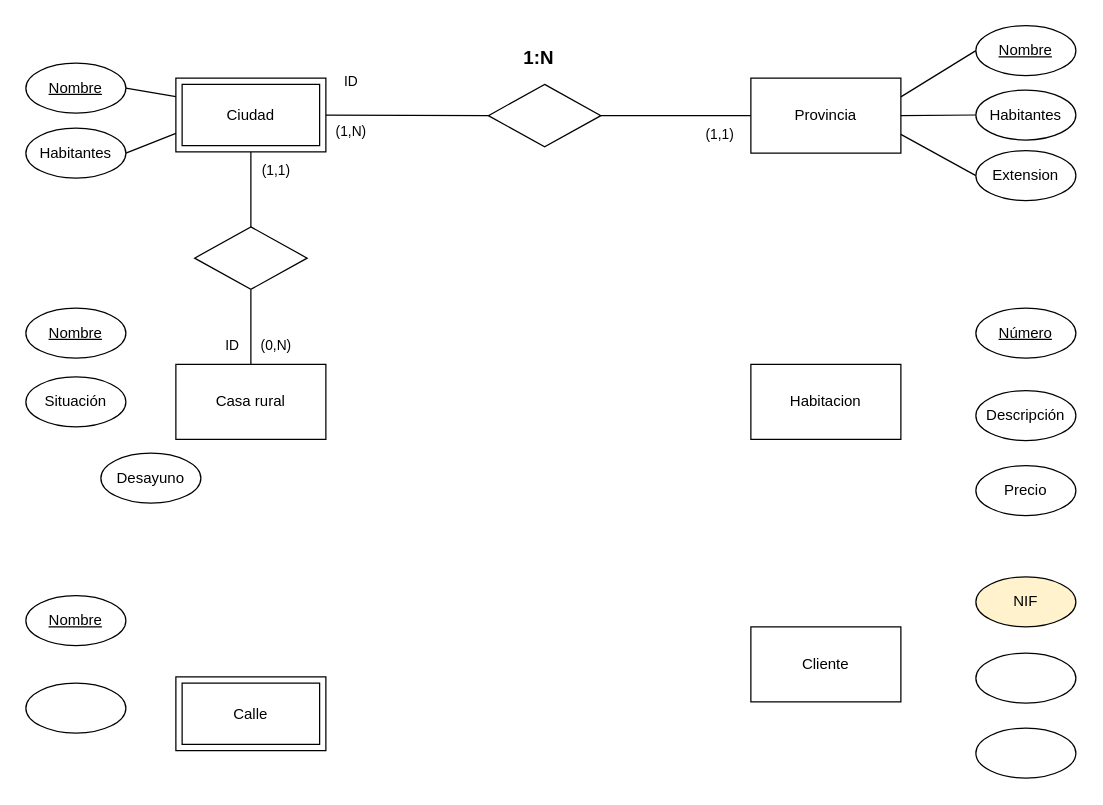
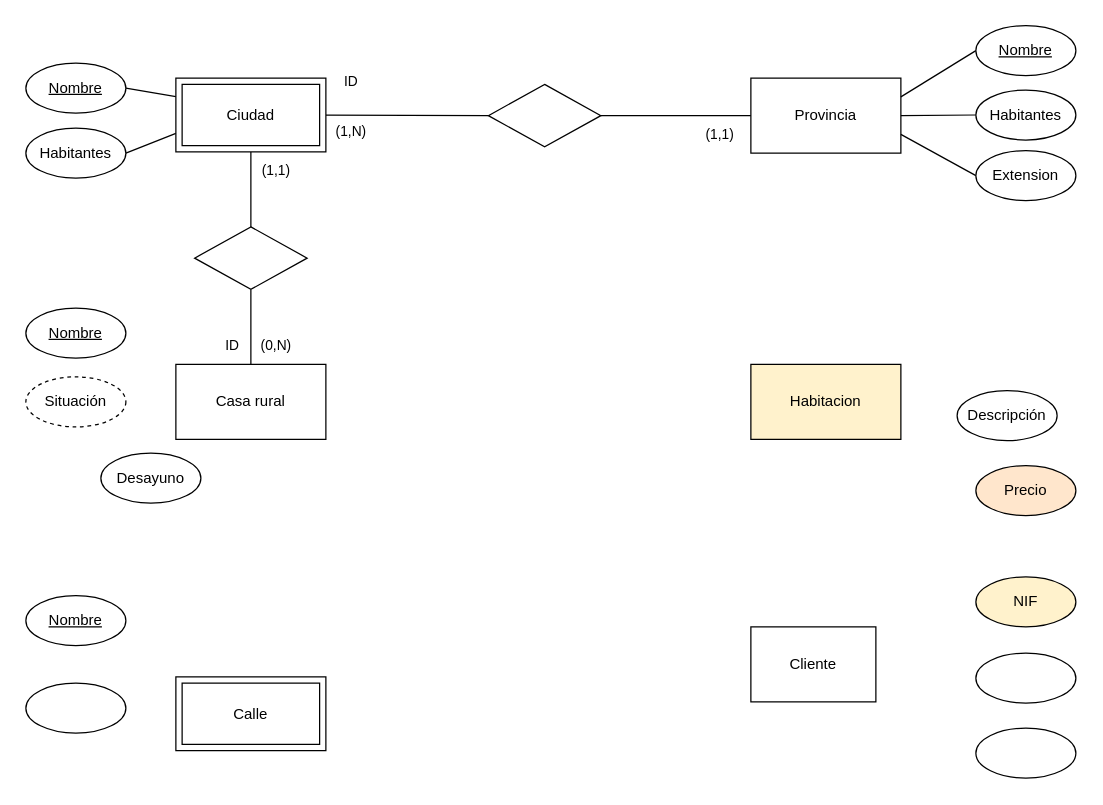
  <mxCell id="0" />
  <mxCell id="1" parent="0" />
  <mxCell id="2" style="edgeStyle=none;shape=connector;rounded=0;orthogonalLoop=1;jettySize=auto;html=1;exitX=1;exitY=0.5;exitDx=0;exitDy=0;entryX=0;entryY=0.25;entryDx=0;entryDy=0;strokeColor=default;align=center;verticalAlign=middle;fontFamily=Helvetica;fontSize=11;fontColor=default;labelBackgroundColor=default;endArrow=none;endFill=0;" parent="1" source="3" target="30" edge="1"><mxGeometry relative="1" as="geometry" /></mxCell>
  <mxCell id="3" value="&lt;u&gt;Nombre&lt;/u&gt;" style="ellipse;whiteSpace=wrap;html=1;" parent="1" vertex="1"><mxGeometry x="20" y="50" width="80" height="40" as="geometry" /></mxCell>
  <mxCell id="4" style="edgeStyle=none;shape=connector;rounded=0;orthogonalLoop=1;jettySize=auto;html=1;exitX=1;exitY=0.5;exitDx=0;exitDy=0;entryX=0;entryY=0.75;entryDx=0;entryDy=0;strokeColor=default;align=center;verticalAlign=middle;fontFamily=Helvetica;fontSize=11;fontColor=default;labelBackgroundColor=default;endArrow=none;endFill=0;" parent="1" source="5" target="30" edge="1"><mxGeometry relative="1" as="geometry" /></mxCell>
  <mxCell id="5" value="Habitantes" style="ellipse;whiteSpace=wrap;html=1;" parent="1" vertex="1"><mxGeometry x="20" y="102" width="80" height="40" as="geometry" /></mxCell>
  <mxCell id="6" value="Casa rural" style="rounded=0;whiteSpace=wrap;html=1;" parent="1" vertex="1"><mxGeometry x="140" y="291" width="120" height="60" as="geometry" /></mxCell>
  <mxCell id="7" value="&lt;u&gt;Nombre&lt;/u&gt;" style="ellipse;whiteSpace=wrap;html=1;" parent="1" vertex="1"><mxGeometry x="20" y="246" width="80" height="40" as="geometry" /></mxCell>
- <mxCell id="8" value="Situación" style="ellipse;whiteSpace=wrap;html=1;" parent="1" vertex="1"><mxGeometry x="20" y="301" width="80" height="40" as="geometry" /></mxCell>
+ <mxCell id="8" value="Situación" style="ellipse;whiteSpace=wrap;html=1;dashed=1;" parent="1" vertex="1"><mxGeometry x="20" y="301" width="80" height="40" as="geometry" /></mxCell>
  <mxCell id="9" value="Desayuno" style="ellipse;whiteSpace=wrap;html=1;" parent="1" vertex="1"><mxGeometry x="80" y="362" width="80" height="40" as="geometry" /></mxCell>
  <mxCell id="10" value="Provincia" style="rounded=0;whiteSpace=wrap;html=1;" parent="1" vertex="1"><mxGeometry x="600" y="62" width="120" height="60" as="geometry" /></mxCell>
  <mxCell id="11" style="edgeStyle=none;shape=connector;rounded=0;orthogonalLoop=1;jettySize=auto;html=1;exitX=0;exitY=0.5;exitDx=0;exitDy=0;entryX=1;entryY=0.25;entryDx=0;entryDy=0;strokeColor=default;align=center;verticalAlign=middle;fontFamily=Helvetica;fontSize=11;fontColor=default;labelBackgroundColor=default;endArrow=none;endFill=0;" parent="1" source="12" target="10" edge="1"><mxGeometry relative="1" as="geometry" /></mxCell>
  <mxCell id="12" value="&lt;u&gt;Nombre&lt;/u&gt;" style="ellipse;whiteSpace=wrap;html=1;" parent="1" vertex="1"><mxGeometry x="780" y="20" width="80" height="40" as="geometry" /></mxCell>
  <mxCell id="13" style="edgeStyle=none;shape=connector;rounded=0;orthogonalLoop=1;jettySize=auto;html=1;exitX=0;exitY=0.5;exitDx=0;exitDy=0;entryX=1;entryY=0.5;entryDx=0;entryDy=0;strokeColor=default;align=center;verticalAlign=middle;fontFamily=Helvetica;fontSize=11;fontColor=default;labelBackgroundColor=default;endArrow=none;endFill=0;" parent="1" source="14" target="10" edge="1"><mxGeometry relative="1" as="geometry" /></mxCell>
  <mxCell id="14" value="Habitantes" style="ellipse;whiteSpace=wrap;html=1;" parent="1" vertex="1"><mxGeometry x="780" y="71.5" width="80" height="40" as="geometry" /></mxCell>
- <mxCell id="15" value="Habitacion" style="rounded=0;whiteSpace=wrap;html=1;" parent="1" vertex="1"><mxGeometry x="600" y="291" width="120" height="60" as="geometry" /></mxCell>
- <mxCell id="16" value="&lt;u&gt;Número&lt;/u&gt;" style="ellipse;whiteSpace=wrap;html=1;" parent="1" vertex="1"><mxGeometry x="780" y="246" width="80" height="40" as="geometry" /></mxCell>
- <mxCell id="17" value="Descripción" style="ellipse;whiteSpace=wrap;html=1;" parent="1" vertex="1"><mxGeometry x="780" y="312" width="80" height="40" as="geometry" /></mxCell>
- <mxCell id="18" value="Precio" style="ellipse;whiteSpace=wrap;html=1;" parent="1" vertex="1"><mxGeometry x="780" y="372" width="80" height="40" as="geometry" /></mxCell>
- <mxCell id="19" value="Cliente" style="rounded=0;whiteSpace=wrap;html=1;" parent="1" vertex="1"><mxGeometry x="600" y="501" width="120" height="60" as="geometry" /></mxCell>
+ <mxCell id="15" value="Habitacion" style="rounded=0;whiteSpace=wrap;html=1;fillColor=#fff2cc;" parent="1" vertex="1"><mxGeometry x="600" y="291" width="120" height="60" as="geometry" /></mxCell>
+ <mxCell id="17" value="Descripción" style="ellipse;whiteSpace=wrap;html=1;" parent="1" vertex="1"><mxGeometry x="765" y="312" width="80" height="40" as="geometry" /></mxCell>
+ <mxCell id="18" value="Precio" style="ellipse;whiteSpace=wrap;html=1;fillColor=#ffe6cc;" parent="1" vertex="1"><mxGeometry x="780" y="372" width="80" height="40" as="geometry" /></mxCell>
+ <mxCell id="19" value="Cliente" style="rounded=0;whiteSpace=wrap;html=1;" parent="1" vertex="1"><mxGeometry x="600" y="501" width="100" height="60" as="geometry" /></mxCell>
  <mxCell id="20" value="NIF" style="ellipse;whiteSpace=wrap;html=1;fillColor=#fff2cc;" parent="1" vertex="1"><mxGeometry x="780" y="461" width="80" height="40" as="geometry" /></mxCell>
  <mxCell id="21" value="" style="ellipse;whiteSpace=wrap;html=1;" parent="1" vertex="1"><mxGeometry x="780" y="522" width="80" height="40" as="geometry" /></mxCell>
  <mxCell id="22" value="" style="ellipse;whiteSpace=wrap;html=1;" parent="1" vertex="1"><mxGeometry x="780" y="582" width="80" height="40" as="geometry" /></mxCell>
  <mxCell id="23" value="Calle" style="shape=ext;margin=3;double=1;whiteSpace=wrap;html=1;align=center;" parent="1" vertex="1"><mxGeometry x="140" y="541" width="120" height="59" as="geometry" /></mxCell>
  <mxCell id="24" value="&lt;u&gt;Nombre&lt;/u&gt;" style="ellipse;whiteSpace=wrap;html=1;" parent="1" vertex="1"><mxGeometry x="20" y="476" width="80" height="40" as="geometry" /></mxCell>
  <mxCell id="25" value="" style="ellipse;whiteSpace=wrap;html=1;" parent="1" vertex="1"><mxGeometry x="20" y="546" width="80" height="40" as="geometry" /></mxCell>
  <mxCell id="26" style="edgeStyle=none;shape=connector;rounded=0;orthogonalLoop=1;jettySize=auto;html=1;exitX=0;exitY=0.5;exitDx=0;exitDy=0;entryX=1;entryY=0.75;entryDx=0;entryDy=0;strokeColor=default;align=center;verticalAlign=middle;fontFamily=Helvetica;fontSize=11;fontColor=default;labelBackgroundColor=default;endArrow=none;endFill=0;" parent="1" source="27" target="10" edge="1"><mxGeometry relative="1" as="geometry" /></mxCell>
  <mxCell id="27" value="Extension" style="ellipse;whiteSpace=wrap;html=1;" parent="1" vertex="1"><mxGeometry x="780" y="120" width="80" height="40" as="geometry" /></mxCell>
  <mxCell id="28" style="rounded=0;orthogonalLoop=1;jettySize=auto;html=1;exitX=1;exitY=0.5;exitDx=0;exitDy=0;entryX=0;entryY=0.5;entryDx=0;entryDy=0;endArrow=none;endFill=0;" parent="1" source="30" target="32" edge="1"><mxGeometry relative="1" as="geometry" /></mxCell>
  <mxCell id="29" style="edgeStyle=none;shape=connector;rounded=0;orthogonalLoop=1;jettySize=auto;html=1;exitX=0.5;exitY=1;exitDx=0;exitDy=0;entryX=0.5;entryY=0;entryDx=0;entryDy=0;strokeColor=default;align=center;verticalAlign=middle;fontFamily=Helvetica;fontSize=11;fontColor=default;labelBackgroundColor=default;endArrow=none;endFill=0;" parent="1" source="30" target="38" edge="1"><mxGeometry relative="1" as="geometry" /></mxCell>
  <mxCell id="30" value="Ciudad" style="shape=ext;margin=3;double=1;whiteSpace=wrap;html=1;align=center;" parent="1" vertex="1"><mxGeometry x="140" y="62" width="120" height="59" as="geometry" /></mxCell>
  <mxCell id="31" style="edgeStyle=none;shape=connector;rounded=0;orthogonalLoop=1;jettySize=auto;html=1;exitX=1;exitY=0.5;exitDx=0;exitDy=0;entryX=0;entryY=0.5;entryDx=0;entryDy=0;strokeColor=default;align=center;verticalAlign=middle;fontFamily=Helvetica;fontSize=11;fontColor=default;labelBackgroundColor=default;endArrow=none;endFill=0;" parent="1" source="32" target="10" edge="1"><mxGeometry relative="1" as="geometry" /></mxCell>
  <mxCell id="32" value="" style="rhombus;whiteSpace=wrap;html=1;" parent="1" vertex="1"><mxGeometry x="390" y="67" width="90" height="50" as="geometry" /></mxCell>
  <mxCell id="33" value="ID" style="text;html=1;align=center;verticalAlign=middle;resizable=0;points=[];autosize=1;strokeColor=none;fillColor=none;fontFamily=Helvetica;fontSize=11;fontColor=default;labelBackgroundColor=default;" parent="1" vertex="1"><mxGeometry x="265" y="50" width="30" height="30" as="geometry" /></mxCell>
  <mxCell id="34" value="(1,N)" style="text;html=1;align=center;verticalAlign=middle;resizable=0;points=[];autosize=1;strokeColor=none;fillColor=none;fontFamily=Helvetica;fontSize=11;fontColor=default;labelBackgroundColor=default;" parent="1" vertex="1"><mxGeometry x="255" y="90" width="50" height="30" as="geometry" /></mxCell>
  <mxCell id="35" value="(1,1)" style="text;html=1;align=center;verticalAlign=middle;resizable=0;points=[];autosize=1;strokeColor=none;fillColor=none;fontFamily=Helvetica;fontSize=11;fontColor=default;labelBackgroundColor=default;" parent="1" vertex="1"><mxGeometry x="550" y="92" width="50" height="30" as="geometry" /></mxCell>
- <mxCell id="36" value="&lt;font style=&quot;font-size: 15px;&quot;&gt;&lt;b&gt;1:N&lt;/b&gt;&lt;/font&gt;" style="text;html=1;align=center;verticalAlign=middle;resizable=0;points=[];autosize=1;strokeColor=none;fillColor=none;fontFamily=Helvetica;fontSize=11;fontColor=default;labelBackgroundColor=default;" parent="1" vertex="1"><mxGeometry x="405" y="30" width="50" height="30" as="geometry" /></mxCell>
  <mxCell id="37" style="edgeStyle=none;shape=connector;rounded=0;orthogonalLoop=1;jettySize=auto;html=1;entryX=0.5;entryY=0;entryDx=0;entryDy=0;strokeColor=default;align=center;verticalAlign=middle;fontFamily=Helvetica;fontSize=11;fontColor=default;labelBackgroundColor=default;endArrow=none;endFill=0;" parent="1" source="38" target="6" edge="1"><mxGeometry relative="1" as="geometry" /></mxCell>
  <mxCell id="38" value="" style="rhombus;whiteSpace=wrap;html=1;" parent="1" vertex="1"><mxGeometry x="155" y="181" width="90" height="50" as="geometry" /></mxCell>
  <mxCell id="39" value="ID" style="text;html=1;align=center;verticalAlign=middle;resizable=0;points=[];autosize=1;strokeColor=none;fillColor=none;fontFamily=Helvetica;fontSize=11;fontColor=default;labelBackgroundColor=default;" parent="1" vertex="1"><mxGeometry x="170" y="261" width="30" height="30" as="geometry" /></mxCell>
  <mxCell id="40" value="(0,N)" style="text;html=1;align=center;verticalAlign=middle;resizable=0;points=[];autosize=1;strokeColor=none;fillColor=none;fontFamily=Helvetica;fontSize=11;fontColor=default;labelBackgroundColor=default;" parent="1" vertex="1"><mxGeometry x="195" y="261" width="50" height="30" as="geometry" /></mxCell>
  <mxCell id="41" value="(1,1)" style="text;html=1;align=center;verticalAlign=middle;resizable=0;points=[];autosize=1;strokeColor=none;fillColor=none;fontFamily=Helvetica;fontSize=11;fontColor=default;labelBackgroundColor=default;" parent="1" vertex="1"><mxGeometry x="195" y="121" width="50" height="30" as="geometry" /></mxCell>
